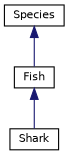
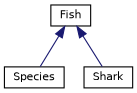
  digraph {
    rankdir=TB
    node [color=black fillcolor=white fontname=Helvetica fontsize=10 shape=record style=filled]
    edge [color=midnightblue dir=back fontname=Helvetica fontsize=10 labelfontname=Helvetica labelfontsize=10 style=solid]
    n1 [height=0.2 label=Species width=0.4]
    n2 [height=0.2 label=Fish width=0.4]
    n3 [height=0.2 label=Shark width=0.4]
-   n1 -> n2
+   n2 -> n1
    n2 -> n3
  }
